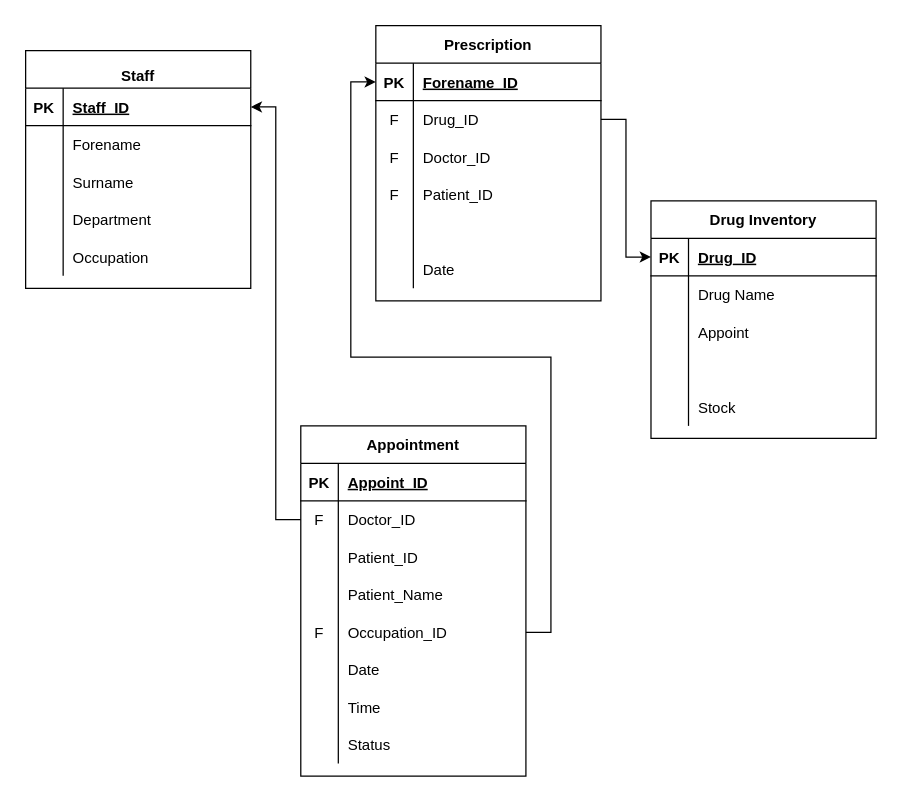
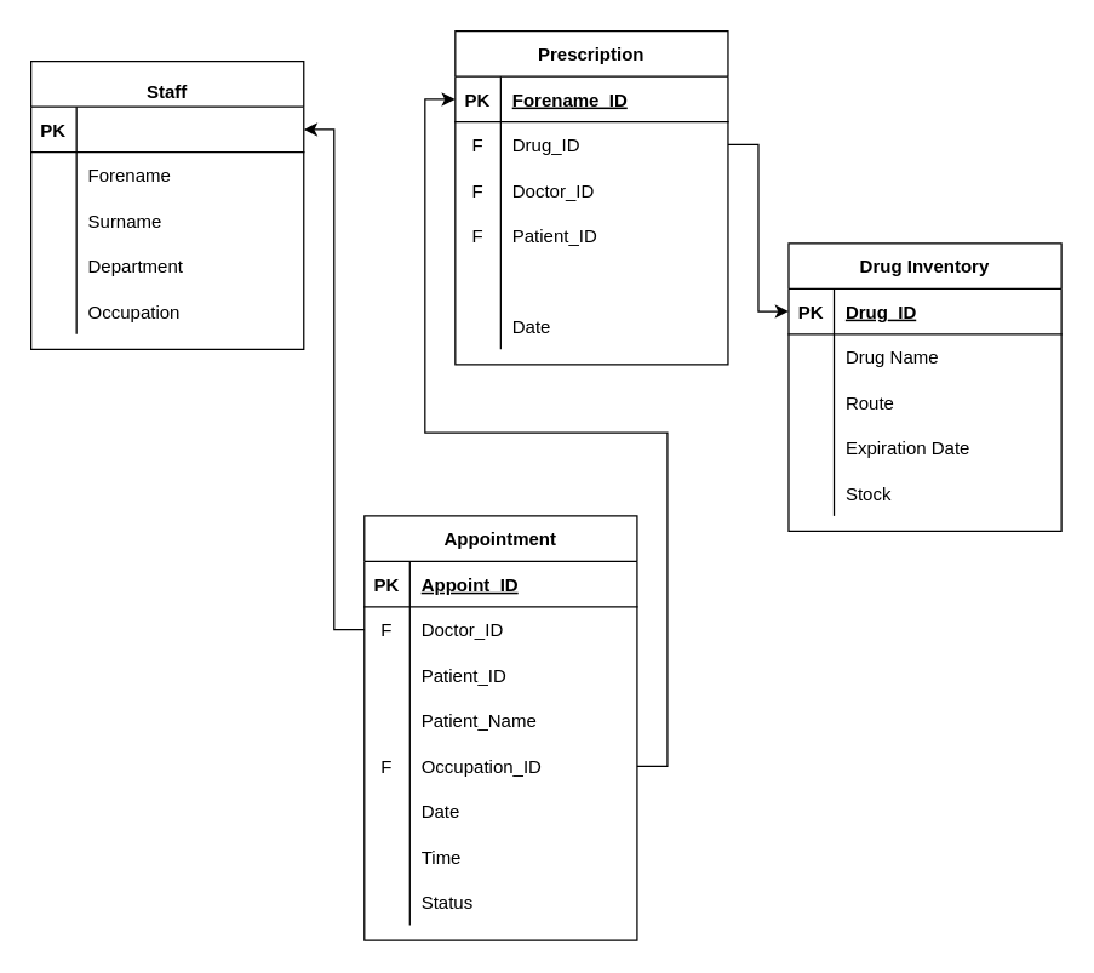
  <mxCell id="0" />
  <mxCell id="1" parent="0" />
  <mxCell id="2" value="Staff" style="shape=table;startSize=30;container=1;collapsible=1;childLayout=tableLayout;fixedRows=1;rowLines=0;fontStyle=1;align=center;resizeLast=1;verticalAlign=bottom;" parent="1" vertex="1"><mxGeometry x="20" y="40" width="180" height="190" as="geometry" /></mxCell>
  <mxCell id="3" value="" style="shape=partialRectangle;collapsible=0;dropTarget=0;pointerEvents=0;fillColor=none;top=0;left=0;bottom=1;right=0;points=[[0,0.5],[1,0.5]];portConstraint=eastwest;" parent="2" vertex="1"><mxGeometry y="30" width="180" height="30" as="geometry" /></mxCell>
  <mxCell id="4" value="PK" style="shape=partialRectangle;connectable=0;fillColor=none;top=0;left=0;bottom=0;right=0;fontStyle=1;overflow=hidden;" parent="3" vertex="1"><mxGeometry width="30" height="30" as="geometry"><mxRectangle width="30" height="30" as="alternateBounds" /></mxGeometry></mxCell>
- <mxCell id="5" value="Staff_ID" style="shape=partialRectangle;connectable=0;fillColor=none;top=0;left=0;bottom=0;right=0;align=left;spacingLeft=6;fontStyle=5;overflow=hidden;" parent="3" vertex="1"><mxGeometry x="30" width="150" height="30" as="geometry"><mxRectangle width="150" height="30" as="alternateBounds" /></mxGeometry></mxCell>
  <mxCell id="6" value="" style="shape=partialRectangle;collapsible=0;dropTarget=0;pointerEvents=0;fillColor=none;top=0;left=0;bottom=0;right=0;points=[[0,0.5],[1,0.5]];portConstraint=eastwest;" parent="2" vertex="1"><mxGeometry y="60" width="180" height="30" as="geometry" /></mxCell>
  <mxCell id="7" value="" style="shape=partialRectangle;connectable=0;fillColor=none;top=0;left=0;bottom=0;right=0;editable=1;overflow=hidden;" parent="6" vertex="1"><mxGeometry width="30" height="30" as="geometry"><mxRectangle width="30" height="30" as="alternateBounds" /></mxGeometry></mxCell>
  <mxCell id="8" value="Forename    " style="shape=partialRectangle;connectable=0;fillColor=none;top=0;left=0;bottom=0;right=0;align=left;spacingLeft=6;overflow=hidden;" parent="6" vertex="1"><mxGeometry x="30" width="150" height="30" as="geometry"><mxRectangle width="150" height="30" as="alternateBounds" /></mxGeometry></mxCell>
  <mxCell id="9" value="" style="shape=partialRectangle;collapsible=0;dropTarget=0;pointerEvents=0;fillColor=none;top=0;left=0;bottom=0;right=0;points=[[0,0.5],[1,0.5]];portConstraint=eastwest;" parent="2" vertex="1"><mxGeometry y="90" width="180" height="30" as="geometry" /></mxCell>
  <mxCell id="10" value="" style="shape=partialRectangle;connectable=0;fillColor=none;top=0;left=0;bottom=0;right=0;editable=1;overflow=hidden;" parent="9" vertex="1"><mxGeometry width="30" height="30" as="geometry"><mxRectangle width="30" height="30" as="alternateBounds" /></mxGeometry></mxCell>
  <mxCell id="11" value="Surname" style="shape=partialRectangle;connectable=0;fillColor=none;top=0;left=0;bottom=0;right=0;align=left;spacingLeft=6;overflow=hidden;" parent="9" vertex="1"><mxGeometry x="30" width="150" height="30" as="geometry"><mxRectangle width="150" height="30" as="alternateBounds" /></mxGeometry></mxCell>
  <mxCell id="12" value="" style="shape=partialRectangle;collapsible=0;dropTarget=0;pointerEvents=0;fillColor=none;top=0;left=0;bottom=0;right=0;points=[[0,0.5],[1,0.5]];portConstraint=eastwest;" parent="2" vertex="1"><mxGeometry y="120" width="180" height="30" as="geometry" /></mxCell>
  <mxCell id="13" value="" style="shape=partialRectangle;connectable=0;fillColor=none;top=0;left=0;bottom=0;right=0;editable=1;overflow=hidden;" parent="12" vertex="1"><mxGeometry width="30" height="30" as="geometry"><mxRectangle width="30" height="30" as="alternateBounds" /></mxGeometry></mxCell>
  <mxCell id="14" value="Department" style="shape=partialRectangle;connectable=0;fillColor=none;top=0;left=0;bottom=0;right=0;align=left;spacingLeft=6;overflow=hidden;" parent="12" vertex="1"><mxGeometry x="30" width="150" height="30" as="geometry"><mxRectangle width="150" height="30" as="alternateBounds" /></mxGeometry></mxCell>
  <mxCell id="15" style="shape=partialRectangle;collapsible=0;dropTarget=0;pointerEvents=0;fillColor=none;top=0;left=0;bottom=0;right=0;points=[[0,0.5],[1,0.5]];portConstraint=eastwest;" vertex="1" parent="2"><mxGeometry y="150" width="180" height="30" as="geometry" /></mxCell>
  <mxCell id="16" style="shape=partialRectangle;connectable=0;fillColor=none;top=0;left=0;bottom=0;right=0;editable=1;overflow=hidden;" vertex="1" parent="15"><mxGeometry width="30" height="30" as="geometry"><mxRectangle width="30" height="30" as="alternateBounds" /></mxGeometry></mxCell>
  <mxCell id="17" value="Occupation" style="shape=partialRectangle;connectable=0;fillColor=none;top=0;left=0;bottom=0;right=0;align=left;spacingLeft=6;overflow=hidden;" vertex="1" parent="15"><mxGeometry x="30" width="150" height="30" as="geometry"><mxRectangle width="150" height="30" as="alternateBounds" /></mxGeometry></mxCell>
  <mxCell id="18" value="Drug Inventory" style="shape=table;startSize=30;container=1;collapsible=1;childLayout=tableLayout;fixedRows=1;rowLines=0;fontStyle=1;align=center;resizeLast=1;" parent="1" vertex="1"><mxGeometry x="520" y="160" width="180" height="190" as="geometry" /></mxCell>
  <mxCell id="19" value="" style="shape=partialRectangle;collapsible=0;dropTarget=0;pointerEvents=0;fillColor=none;top=0;left=0;bottom=1;right=0;points=[[0,0.5],[1,0.5]];portConstraint=eastwest;" parent="18" vertex="1"><mxGeometry y="30" width="180" height="30" as="geometry" /></mxCell>
  <mxCell id="20" value="PK" style="shape=partialRectangle;connectable=0;fillColor=none;top=0;left=0;bottom=0;right=0;fontStyle=1;overflow=hidden;" parent="19" vertex="1"><mxGeometry width="30" height="30" as="geometry"><mxRectangle width="30" height="30" as="alternateBounds" /></mxGeometry></mxCell>
  <mxCell id="21" value="Drug_ID" style="shape=partialRectangle;connectable=0;fillColor=none;top=0;left=0;bottom=0;right=0;align=left;spacingLeft=6;fontStyle=5;overflow=hidden;" parent="19" vertex="1"><mxGeometry x="30" width="150" height="30" as="geometry"><mxRectangle width="150" height="30" as="alternateBounds" /></mxGeometry></mxCell>
  <mxCell id="22" value="" style="shape=partialRectangle;collapsible=0;dropTarget=0;pointerEvents=0;fillColor=none;top=0;left=0;bottom=0;right=0;points=[[0,0.5],[1,0.5]];portConstraint=eastwest;" parent="18" vertex="1"><mxGeometry y="60" width="180" height="30" as="geometry" /></mxCell>
  <mxCell id="23" value="" style="shape=partialRectangle;connectable=0;fillColor=none;top=0;left=0;bottom=0;right=0;editable=1;overflow=hidden;" parent="22" vertex="1"><mxGeometry width="30" height="30" as="geometry"><mxRectangle width="30" height="30" as="alternateBounds" /></mxGeometry></mxCell>
  <mxCell id="24" value="Drug Name" style="shape=partialRectangle;connectable=0;fillColor=none;top=0;left=0;bottom=0;right=0;align=left;spacingLeft=6;overflow=hidden;" parent="22" vertex="1"><mxGeometry x="30" width="150" height="30" as="geometry"><mxRectangle width="150" height="30" as="alternateBounds" /></mxGeometry></mxCell>
  <mxCell id="25" value="" style="shape=partialRectangle;collapsible=0;dropTarget=0;pointerEvents=0;fillColor=none;top=0;left=0;bottom=0;right=0;points=[[0,0.5],[1,0.5]];portConstraint=eastwest;" parent="18" vertex="1"><mxGeometry y="90" width="180" height="30" as="geometry" /></mxCell>
  <mxCell id="26" value="" style="shape=partialRectangle;connectable=0;fillColor=none;top=0;left=0;bottom=0;right=0;editable=1;overflow=hidden;" parent="25" vertex="1"><mxGeometry width="30" height="30" as="geometry"><mxRectangle width="30" height="30" as="alternateBounds" /></mxGeometry></mxCell>
- <mxCell id="27" value="Appoint" style="shape=partialRectangle;connectable=0;fillColor=none;top=0;left=0;bottom=0;right=0;align=left;spacingLeft=6;overflow=hidden;" parent="25" vertex="1"><mxGeometry x="30" width="150" height="30" as="geometry"><mxRectangle width="150" height="30" as="alternateBounds" /></mxGeometry></mxCell>
+ <mxCell id="27" value="Route" style="shape=partialRectangle;connectable=0;fillColor=none;top=0;left=0;bottom=0;right=0;align=left;spacingLeft=6;overflow=hidden;" parent="25" vertex="1"><mxGeometry x="30" width="150" height="30" as="geometry"><mxRectangle width="150" height="30" as="alternateBounds" /></mxGeometry></mxCell>
  <mxCell id="28" value="" style="shape=partialRectangle;collapsible=0;dropTarget=0;pointerEvents=0;fillColor=none;top=0;left=0;bottom=0;right=0;points=[[0,0.5],[1,0.5]];portConstraint=eastwest;" parent="18" vertex="1"><mxGeometry y="120" width="180" height="30" as="geometry" /></mxCell>
  <mxCell id="29" value="" style="shape=partialRectangle;connectable=0;fillColor=none;top=0;left=0;bottom=0;right=0;editable=1;overflow=hidden;" parent="28" vertex="1"><mxGeometry width="30" height="30" as="geometry"><mxRectangle width="30" height="30" as="alternateBounds" /></mxGeometry></mxCell>
+ <mxCell id="30" value="Expiration Date" style="shape=partialRectangle;connectable=0;fillColor=none;top=0;left=0;bottom=0;right=0;align=left;spacingLeft=6;overflow=hidden;" parent="28" vertex="1"><mxGeometry x="30" width="150" height="30" as="geometry"><mxRectangle width="150" height="30" as="alternateBounds" /></mxGeometry></mxCell>
  <mxCell id="31" style="shape=partialRectangle;collapsible=0;dropTarget=0;pointerEvents=0;fillColor=none;top=0;left=0;bottom=0;right=0;points=[[0,0.5],[1,0.5]];portConstraint=eastwest;" vertex="1" parent="18"><mxGeometry y="150" width="180" height="30" as="geometry" /></mxCell>
  <mxCell id="32" style="shape=partialRectangle;connectable=0;fillColor=none;top=0;left=0;bottom=0;right=0;editable=1;overflow=hidden;" vertex="1" parent="31"><mxGeometry width="30" height="30" as="geometry"><mxRectangle width="30" height="30" as="alternateBounds" /></mxGeometry></mxCell>
  <mxCell id="33" value="Stock" style="shape=partialRectangle;connectable=0;fillColor=none;top=0;left=0;bottom=0;right=0;align=left;spacingLeft=6;overflow=hidden;" vertex="1" parent="31"><mxGeometry x="30" width="150" height="30" as="geometry"><mxRectangle width="150" height="30" as="alternateBounds" /></mxGeometry></mxCell>
  <mxCell id="34" value="Prescription" style="shape=table;startSize=30;container=1;collapsible=1;childLayout=tableLayout;fixedRows=1;rowLines=0;fontStyle=1;align=center;resizeLast=1;" parent="1" vertex="1"><mxGeometry x="300" y="20" width="180" height="220" as="geometry" /></mxCell>
  <mxCell id="35" value="" style="shape=partialRectangle;collapsible=0;dropTarget=0;pointerEvents=0;fillColor=none;top=0;left=0;bottom=1;right=0;points=[[0,0.5],[1,0.5]];portConstraint=eastwest;" parent="34" vertex="1"><mxGeometry y="30" width="180" height="30" as="geometry" /></mxCell>
  <mxCell id="36" value="PK" style="shape=partialRectangle;connectable=0;fillColor=none;top=0;left=0;bottom=0;right=0;fontStyle=1;overflow=hidden;" parent="35" vertex="1"><mxGeometry width="30" height="30" as="geometry"><mxRectangle width="30" height="30" as="alternateBounds" /></mxGeometry></mxCell>
  <mxCell id="37" value="Forename_ID" style="shape=partialRectangle;connectable=0;fillColor=none;top=0;left=0;bottom=0;right=0;align=left;spacingLeft=6;fontStyle=5;overflow=hidden;" parent="35" vertex="1"><mxGeometry x="30" width="150" height="30" as="geometry"><mxRectangle width="150" height="30" as="alternateBounds" /></mxGeometry></mxCell>
  <mxCell id="38" value="" style="shape=partialRectangle;collapsible=0;dropTarget=0;pointerEvents=0;fillColor=none;top=0;left=0;bottom=0;right=0;points=[[0,0.5],[1,0.5]];portConstraint=eastwest;" parent="34" vertex="1"><mxGeometry y="60" width="180" height="30" as="geometry" /></mxCell>
  <mxCell id="39" value="F" style="shape=partialRectangle;connectable=0;fillColor=none;top=0;left=0;bottom=0;right=0;editable=1;overflow=hidden;" parent="38" vertex="1"><mxGeometry width="30" height="30" as="geometry"><mxRectangle width="30" height="30" as="alternateBounds" /></mxGeometry></mxCell>
  <mxCell id="40" value="Drug_ID" style="shape=partialRectangle;connectable=0;fillColor=none;top=0;left=0;bottom=0;right=0;align=left;spacingLeft=6;overflow=hidden;" parent="38" vertex="1"><mxGeometry x="30" width="150" height="30" as="geometry"><mxRectangle width="150" height="30" as="alternateBounds" /></mxGeometry></mxCell>
  <mxCell id="41" value="" style="shape=partialRectangle;collapsible=0;dropTarget=0;pointerEvents=0;fillColor=none;top=0;left=0;bottom=0;right=0;points=[[0,0.5],[1,0.5]];portConstraint=eastwest;" parent="34" vertex="1"><mxGeometry y="90" width="180" height="30" as="geometry" /></mxCell>
  <mxCell id="42" value="F" style="shape=partialRectangle;connectable=0;fillColor=none;top=0;left=0;bottom=0;right=0;editable=1;overflow=hidden;" parent="41" vertex="1"><mxGeometry width="30" height="30" as="geometry"><mxRectangle width="30" height="30" as="alternateBounds" /></mxGeometry></mxCell>
  <mxCell id="43" value="Doctor_ID" style="shape=partialRectangle;connectable=0;fillColor=none;top=0;left=0;bottom=0;right=0;align=left;spacingLeft=6;overflow=hidden;" parent="41" vertex="1"><mxGeometry x="30" width="150" height="30" as="geometry"><mxRectangle width="150" height="30" as="alternateBounds" /></mxGeometry></mxCell>
  <mxCell id="44" value="" style="shape=partialRectangle;collapsible=0;dropTarget=0;pointerEvents=0;fillColor=none;top=0;left=0;bottom=0;right=0;points=[[0,0.5],[1,0.5]];portConstraint=eastwest;" parent="34" vertex="1"><mxGeometry y="120" width="180" height="30" as="geometry" /></mxCell>
  <mxCell id="45" value="F" style="shape=partialRectangle;connectable=0;fillColor=none;top=0;left=0;bottom=0;right=0;editable=1;overflow=hidden;" parent="44" vertex="1"><mxGeometry width="30" height="30" as="geometry"><mxRectangle width="30" height="30" as="alternateBounds" /></mxGeometry></mxCell>
  <mxCell id="46" value="Patient_ID" style="shape=partialRectangle;connectable=0;fillColor=none;top=0;left=0;bottom=0;right=0;align=left;spacingLeft=6;overflow=hidden;" parent="44" vertex="1"><mxGeometry x="30" width="150" height="30" as="geometry"><mxRectangle width="150" height="30" as="alternateBounds" /></mxGeometry></mxCell>
  <mxCell id="47" style="shape=partialRectangle;collapsible=0;dropTarget=0;pointerEvents=0;fillColor=none;top=0;left=0;bottom=0;right=0;points=[[0,0.5],[1,0.5]];portConstraint=eastwest;" vertex="1" parent="34"><mxGeometry y="150" width="180" height="30" as="geometry" /></mxCell>
  <mxCell id="48" style="shape=partialRectangle;connectable=0;fillColor=none;top=0;left=0;bottom=0;right=0;editable=1;overflow=hidden;" vertex="1" parent="47"><mxGeometry width="30" height="30" as="geometry"><mxRectangle width="30" height="30" as="alternateBounds" /></mxGeometry></mxCell>
  <mxCell id="49" style="shape=partialRectangle;collapsible=0;dropTarget=0;pointerEvents=0;fillColor=none;top=0;left=0;bottom=0;right=0;points=[[0,0.5],[1,0.5]];portConstraint=eastwest;" vertex="1" parent="34"><mxGeometry y="180" width="180" height="30" as="geometry" /></mxCell>
  <mxCell id="50" style="shape=partialRectangle;connectable=0;fillColor=none;top=0;left=0;bottom=0;right=0;editable=1;overflow=hidden;" vertex="1" parent="49"><mxGeometry width="30" height="30" as="geometry"><mxRectangle width="30" height="30" as="alternateBounds" /></mxGeometry></mxCell>
  <mxCell id="51" value="Date" style="shape=partialRectangle;connectable=0;fillColor=none;top=0;left=0;bottom=0;right=0;align=left;spacingLeft=6;overflow=hidden;" vertex="1" parent="49"><mxGeometry x="30" width="150" height="30" as="geometry"><mxRectangle width="150" height="30" as="alternateBounds" /></mxGeometry></mxCell>
  <mxCell id="52" value="Appointment" style="shape=table;startSize=30;container=1;collapsible=1;childLayout=tableLayout;fixedRows=1;rowLines=0;fontStyle=1;align=center;resizeLast=1;" parent="1" vertex="1"><mxGeometry x="240" y="340" width="180" height="280" as="geometry" /></mxCell>
  <mxCell id="53" value="" style="shape=partialRectangle;collapsible=0;dropTarget=0;pointerEvents=0;fillColor=none;top=0;left=0;bottom=1;right=0;points=[[0,0.5],[1,0.5]];portConstraint=eastwest;" parent="52" vertex="1"><mxGeometry y="30" width="180" height="30" as="geometry" /></mxCell>
  <mxCell id="54" value="PK" style="shape=partialRectangle;connectable=0;fillColor=none;top=0;left=0;bottom=0;right=0;fontStyle=1;overflow=hidden;" parent="53" vertex="1"><mxGeometry width="30" height="30" as="geometry"><mxRectangle width="30" height="30" as="alternateBounds" /></mxGeometry></mxCell>
  <mxCell id="55" value="Appoint_ID" style="shape=partialRectangle;connectable=0;fillColor=none;top=0;left=0;bottom=0;right=0;align=left;spacingLeft=6;fontStyle=5;overflow=hidden;" parent="53" vertex="1"><mxGeometry x="30" width="150" height="30" as="geometry"><mxRectangle width="150" height="30" as="alternateBounds" /></mxGeometry></mxCell>
  <mxCell id="56" value="" style="shape=partialRectangle;collapsible=0;dropTarget=0;pointerEvents=0;fillColor=none;top=0;left=0;bottom=0;right=0;points=[[0,0.5],[1,0.5]];portConstraint=eastwest;" parent="52" vertex="1"><mxGeometry y="60" width="180" height="30" as="geometry" /></mxCell>
  <mxCell id="57" value="F" style="shape=partialRectangle;connectable=0;fillColor=none;top=0;left=0;bottom=0;right=0;editable=1;overflow=hidden;" parent="56" vertex="1"><mxGeometry width="30" height="30" as="geometry"><mxRectangle width="30" height="30" as="alternateBounds" /></mxGeometry></mxCell>
  <mxCell id="58" value="Doctor_ID" style="shape=partialRectangle;connectable=0;fillColor=none;top=0;left=0;bottom=0;right=0;align=left;spacingLeft=6;overflow=hidden;" parent="56" vertex="1"><mxGeometry x="30" width="150" height="30" as="geometry"><mxRectangle width="150" height="30" as="alternateBounds" /></mxGeometry></mxCell>
  <mxCell id="59" value="" style="shape=partialRectangle;collapsible=0;dropTarget=0;pointerEvents=0;fillColor=none;top=0;left=0;bottom=0;right=0;points=[[0,0.5],[1,0.5]];portConstraint=eastwest;" parent="52" vertex="1"><mxGeometry y="90" width="180" height="30" as="geometry" /></mxCell>
  <mxCell id="60" value="" style="shape=partialRectangle;connectable=0;fillColor=none;top=0;left=0;bottom=0;right=0;editable=1;overflow=hidden;" parent="59" vertex="1"><mxGeometry width="30" height="30" as="geometry"><mxRectangle width="30" height="30" as="alternateBounds" /></mxGeometry></mxCell>
  <mxCell id="61" value="Patient_ID" style="shape=partialRectangle;connectable=0;fillColor=none;top=0;left=0;bottom=0;right=0;align=left;spacingLeft=6;overflow=hidden;" parent="59" vertex="1"><mxGeometry x="30" width="150" height="30" as="geometry"><mxRectangle width="150" height="30" as="alternateBounds" /></mxGeometry></mxCell>
  <mxCell id="62" style="shape=partialRectangle;collapsible=0;dropTarget=0;pointerEvents=0;fillColor=none;top=0;left=0;bottom=0;right=0;points=[[0,0.5],[1,0.5]];portConstraint=eastwest;" vertex="1" parent="52"><mxGeometry y="120" width="180" height="30" as="geometry" /></mxCell>
  <mxCell id="63" style="shape=partialRectangle;connectable=0;fillColor=none;top=0;left=0;bottom=0;right=0;editable=1;overflow=hidden;" vertex="1" parent="62"><mxGeometry width="30" height="30" as="geometry"><mxRectangle width="30" height="30" as="alternateBounds" /></mxGeometry></mxCell>
  <mxCell id="64" value="Patient_Name" style="shape=partialRectangle;connectable=0;fillColor=none;top=0;left=0;bottom=0;right=0;align=left;spacingLeft=6;overflow=hidden;" vertex="1" parent="62"><mxGeometry x="30" width="150" height="30" as="geometry"><mxRectangle width="150" height="30" as="alternateBounds" /></mxGeometry></mxCell>
  <mxCell id="65" value="" style="shape=partialRectangle;collapsible=0;dropTarget=0;pointerEvents=0;fillColor=none;top=0;left=0;bottom=0;right=0;points=[[0,0.5],[1,0.5]];portConstraint=eastwest;" parent="52" vertex="1"><mxGeometry y="150" width="180" height="30" as="geometry" /></mxCell>
  <mxCell id="66" value="F" style="shape=partialRectangle;connectable=0;fillColor=none;top=0;left=0;bottom=0;right=0;editable=1;overflow=hidden;" parent="65" vertex="1"><mxGeometry width="30" height="30" as="geometry"><mxRectangle width="30" height="30" as="alternateBounds" /></mxGeometry></mxCell>
  <mxCell id="67" value="Occupation_ID" style="shape=partialRectangle;connectable=0;fillColor=none;top=0;left=0;bottom=0;right=0;align=left;spacingLeft=6;overflow=hidden;" parent="65" vertex="1"><mxGeometry x="30" width="150" height="30" as="geometry"><mxRectangle width="150" height="30" as="alternateBounds" /></mxGeometry></mxCell>
  <mxCell id="68" style="shape=partialRectangle;collapsible=0;dropTarget=0;pointerEvents=0;fillColor=none;top=0;left=0;bottom=0;right=0;points=[[0,0.5],[1,0.5]];portConstraint=eastwest;" vertex="1" parent="52"><mxGeometry y="180" width="180" height="30" as="geometry" /></mxCell>
  <mxCell id="69" style="shape=partialRectangle;connectable=0;fillColor=none;top=0;left=0;bottom=0;right=0;editable=1;overflow=hidden;" vertex="1" parent="68"><mxGeometry width="30" height="30" as="geometry"><mxRectangle width="30" height="30" as="alternateBounds" /></mxGeometry></mxCell>
  <mxCell id="70" value="Date" style="shape=partialRectangle;connectable=0;fillColor=none;top=0;left=0;bottom=0;right=0;align=left;spacingLeft=6;overflow=hidden;" vertex="1" parent="68"><mxGeometry x="30" width="150" height="30" as="geometry"><mxRectangle width="150" height="30" as="alternateBounds" /></mxGeometry></mxCell>
  <mxCell id="71" style="shape=partialRectangle;collapsible=0;dropTarget=0;pointerEvents=0;fillColor=none;top=0;left=0;bottom=0;right=0;points=[[0,0.5],[1,0.5]];portConstraint=eastwest;" vertex="1" parent="52"><mxGeometry y="210" width="180" height="30" as="geometry" /></mxCell>
  <mxCell id="72" style="shape=partialRectangle;connectable=0;fillColor=none;top=0;left=0;bottom=0;right=0;editable=1;overflow=hidden;" vertex="1" parent="71"><mxGeometry width="30" height="30" as="geometry"><mxRectangle width="30" height="30" as="alternateBounds" /></mxGeometry></mxCell>
  <mxCell id="73" value="Time" style="shape=partialRectangle;connectable=0;fillColor=none;top=0;left=0;bottom=0;right=0;align=left;spacingLeft=6;overflow=hidden;" vertex="1" parent="71"><mxGeometry x="30" width="150" height="30" as="geometry"><mxRectangle width="150" height="30" as="alternateBounds" /></mxGeometry></mxCell>
  <mxCell id="74" style="shape=partialRectangle;collapsible=0;dropTarget=0;pointerEvents=0;fillColor=none;top=0;left=0;bottom=0;right=0;points=[[0,0.5],[1,0.5]];portConstraint=eastwest;" vertex="1" parent="52"><mxGeometry y="240" width="180" height="30" as="geometry" /></mxCell>
  <mxCell id="75" style="shape=partialRectangle;connectable=0;fillColor=none;top=0;left=0;bottom=0;right=0;editable=1;overflow=hidden;" vertex="1" parent="74"><mxGeometry width="30" height="30" as="geometry"><mxRectangle width="30" height="30" as="alternateBounds" /></mxGeometry></mxCell>
  <mxCell id="76" value="Status" style="shape=partialRectangle;connectable=0;fillColor=none;top=0;left=0;bottom=0;right=0;align=left;spacingLeft=6;overflow=hidden;" vertex="1" parent="74"><mxGeometry x="30" width="150" height="30" as="geometry"><mxRectangle width="150" height="30" as="alternateBounds" /></mxGeometry></mxCell>
  <mxCell id="77" style="edgeStyle=orthogonalEdgeStyle;rounded=0;orthogonalLoop=1;jettySize=auto;html=1;entryX=1;entryY=0.5;entryDx=0;entryDy=0;" edge="1" parent="1" source="56" target="3"><mxGeometry relative="1" as="geometry" /></mxCell>
  <mxCell id="78" style="edgeStyle=orthogonalEdgeStyle;rounded=0;orthogonalLoop=1;jettySize=auto;html=1;entryX=0;entryY=0.5;entryDx=0;entryDy=0;" edge="1" parent="1" source="65" target="35"><mxGeometry relative="1" as="geometry" /></mxCell>
  <mxCell id="79" style="edgeStyle=orthogonalEdgeStyle;rounded=0;orthogonalLoop=1;jettySize=auto;html=1;entryX=0;entryY=0.5;entryDx=0;entryDy=0;" edge="1" parent="1" source="38" target="19"><mxGeometry relative="1" as="geometry" /></mxCell>
